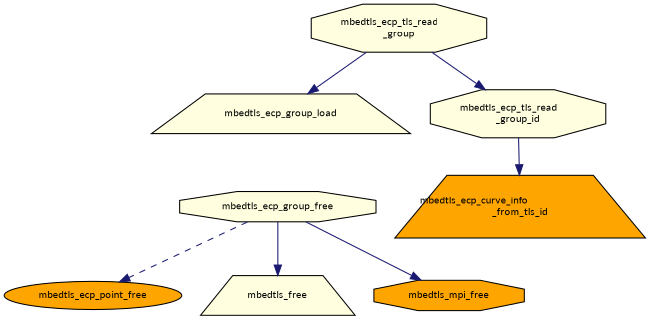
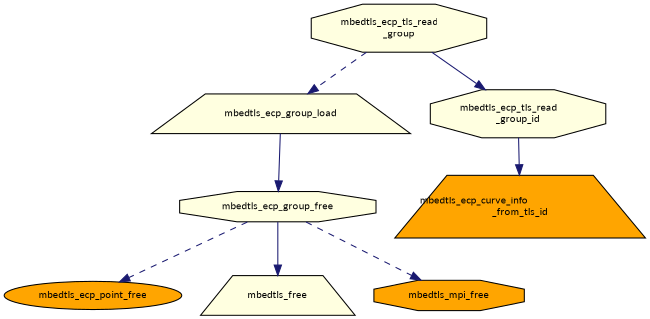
  digraph {
    fontname=Lato
    rankdir=TB
    node [color=black fillcolor=lightyellow fontname=Lato fontsize=10 shape=octagon style=filled]
    edge [color=midnightblue fontname=Lato fontsize=10 labelfontname=Helvetica labelfontsize=10 style=solid]
    n1 [fontcolor=black height=0.2 label="mbedtls_ecp_tls_read\l_group" width=0.4]
    n2 [height=0.2 label=mbedtls_ecp_group_load shape=trapezium width=0.4]
    n3 [height=0.2 label="mbedtls_ecp_tls_read\l_group_id" width=0.4]
    n4 [height=0.2 label=mbedtls_ecp_group_free width=0.4]
    n5 [fillcolor=orange height=0.2 label="mbedtls_ecp_curve_info\l_from_tls_id" shape=trapezium width=0.4]
    n6 [fillcolor=orange height=0.2 label=mbedtls_ecp_point_free shape=ellipse width=0.4]
    n7 [height=0.2 label=mbedtls_free shape=trapezium width=0.4]
    n8 [fillcolor=orange height=0.2 label=mbedtls_mpi_free width=0.4]
-   n1 -> n2
+   n1 -> n2 [style=dashed]
    n1 -> n3
+   n2 -> n4
    n3 -> n5
    n4 -> n6 [style=dashed]
    n4 -> n7
-   n4 -> n8
+   n4 -> n8 [style=dashed]
  }
